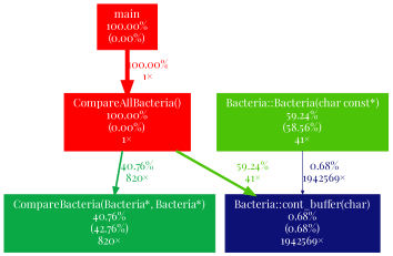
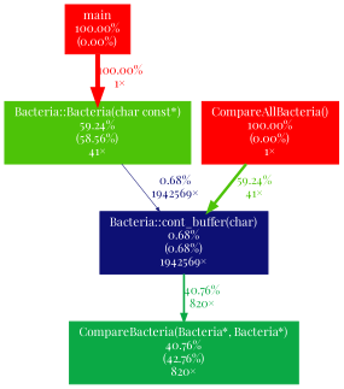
  digraph {
    fontname="Playfair Display"
    nodesep=0.125
    ranksep=0.25
    node [color="#ff0000" fontcolor="#ffffff" fontname="Playfair Display" fontsize=10.00 shape=box style=filled]
    edge [fontname="Playfair Display" fontsize=10.00]
    n1 [height=0 label="main\n100.00%\n(0.00%)" width=0]
    n2 [height=0 label="CompareAllBacteria()\n100.00%\n(0.00%)\n1×" width=0]
    n3 [color="#0ba945" height=0 label="CompareBacteria(Bacteria*, Bacteria*)\n40.76%\n(42.76%)\n820×" width=0]
    n4 [color="#0d1074" height=0 label="Bacteria::cont_buffer(char)\n0.68%\n(0.68%)\n1942569×" width=0]
    n5 [color="#4dc308" height=0 label="Bacteria::Bacteria(char const*)\n59.24%\n(58.56%)\n41×" width=0]
-   n1 -> n2 [arrowsize=1.00 color="#ff0000" fontcolor="#ff0000" label="100.00%\n1×" labeldistance=4.00 penwidth=4.00]
-   n2 -> n3 [arrowsize=0.64 color="#0ba945" fontcolor="#0ba945" label="40.76%\n820×" labeldistance=1.63 penwidth=1.63]
+   n1 -> n5 [arrowsize=1.00 color="#ff0000" fontcolor="#ff0000" label="100.00%\n1×" labeldistance=4.00 penwidth=4.00]
+   n4 -> n3 [arrowsize=0.64 color="#0ba945" fontcolor="#0ba945" label="40.76%\n820×" labeldistance=1.63 penwidth=1.63]
    n2 -> n4 [arrowsize=0.77 color="#4dc308" fontcolor="#4dc308" label="59.24%\n41×" labeldistance=2.37 penwidth=2.37]
    n5 -> n4 [arrowsize=0.35 color="#0d1074" fontcolor="#0d1074" label="0.68%\n1942569×" labeldistance=0.50 penwidth=0.50]
  }
